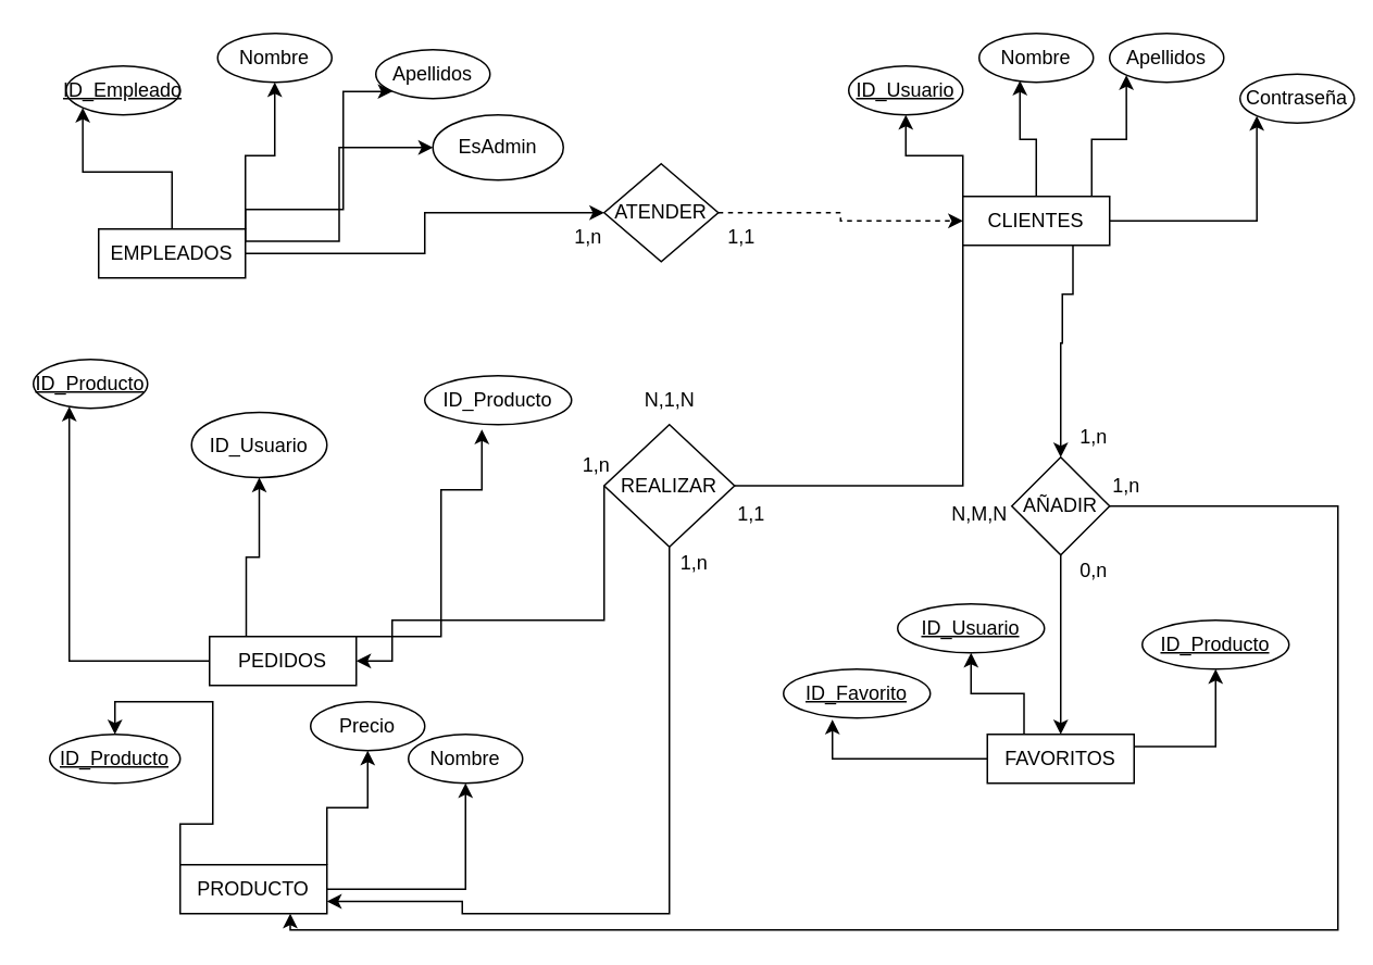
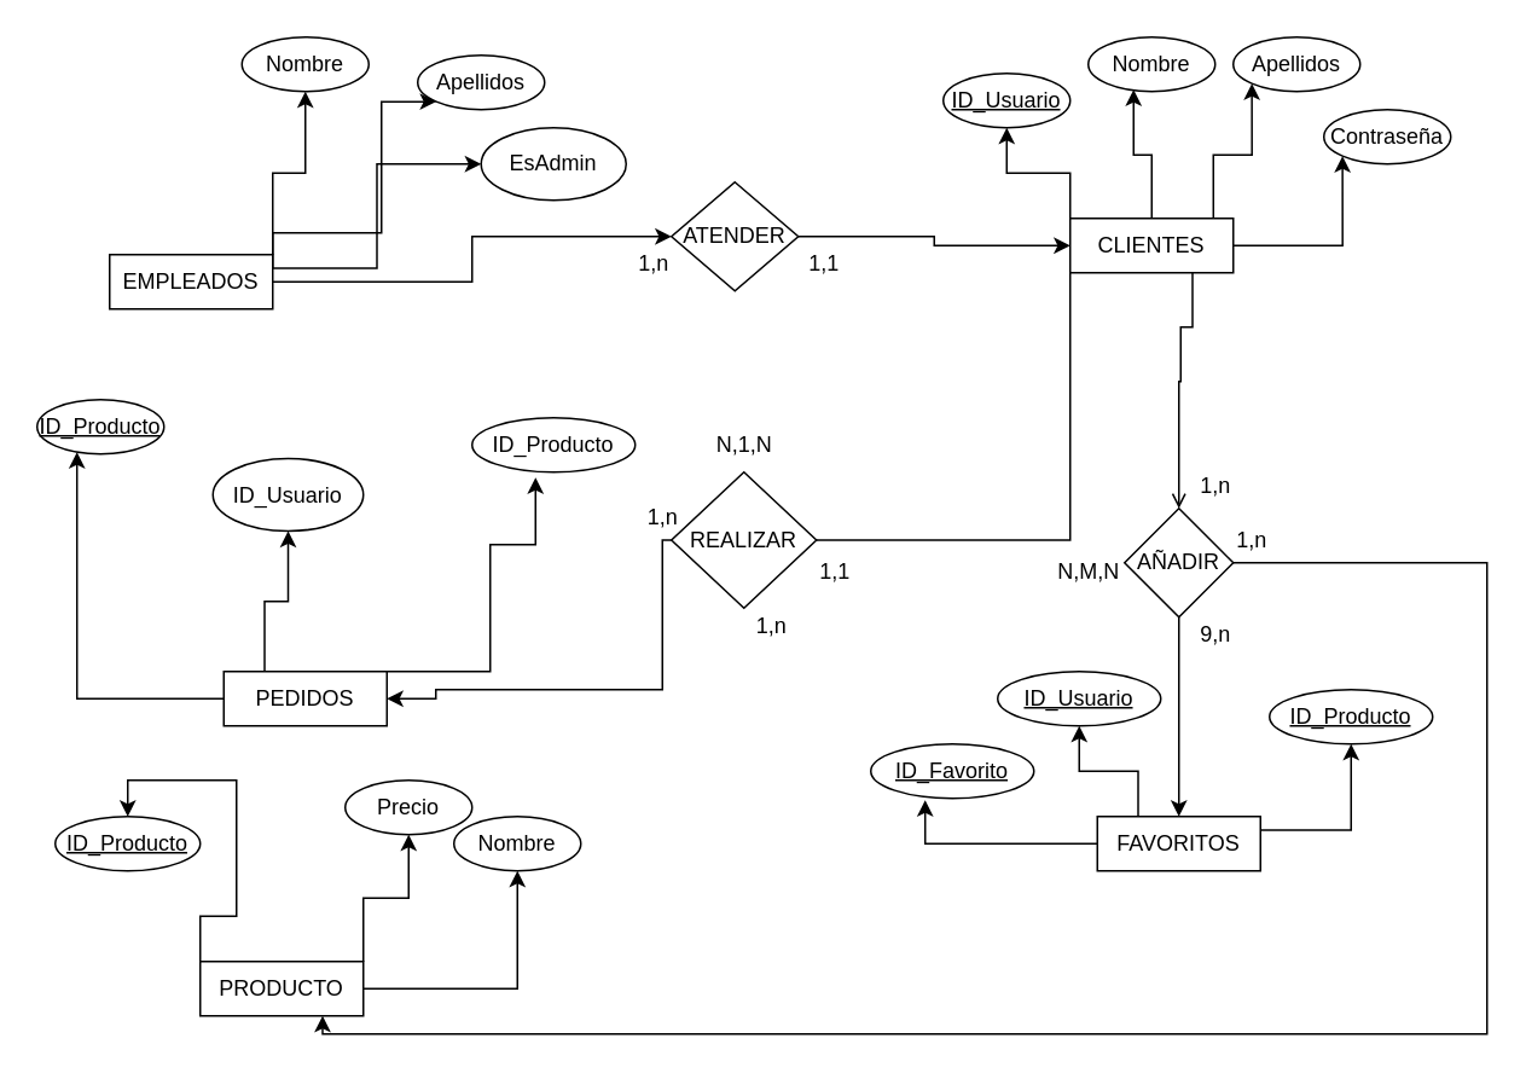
  <mxCell id="0" />
  <mxCell id="1" parent="0" />
  <mxCell id="2" style="edgeStyle=orthogonalEdgeStyle;rounded=0;orthogonalLoop=1;jettySize=auto;html=1;entryX=0;entryY=1;entryDx=0;entryDy=0;exitX=0.878;exitY=0.067;exitDx=0;exitDy=0;exitPerimeter=0;" edge="1" parent="1" source="7" target="26"><mxGeometry relative="1" as="geometry"><mxPoint x="680" y="110" as="sourcePoint" /></mxGeometry></mxCell>
  <mxCell id="3" style="edgeStyle=orthogonalEdgeStyle;rounded=0;orthogonalLoop=1;jettySize=auto;html=1;entryX=0;entryY=1;entryDx=0;entryDy=0;" edge="1" parent="1" source="7" target="27"><mxGeometry relative="1" as="geometry" /></mxCell>
  <mxCell id="4" style="edgeStyle=orthogonalEdgeStyle;rounded=0;orthogonalLoop=1;jettySize=auto;html=1;exitX=0;exitY=0;exitDx=0;exitDy=0;entryX=0.5;entryY=1;entryDx=0;entryDy=0;" edge="1" parent="1" source="7" target="24"><mxGeometry relative="1" as="geometry" /></mxCell>
- <mxCell id="5" style="edgeStyle=orthogonalEdgeStyle;rounded=0;orthogonalLoop=1;jettySize=auto;html=1;exitX=0.75;exitY=1;exitDx=0;exitDy=0;entryX=0.5;entryY=0;entryDx=0;entryDy=0;" edge="1" parent="1" source="7" target="47"><mxGeometry relative="1" as="geometry"><mxPoint x="650" y="210" as="targetPoint" /><Array as="points"><mxPoint x="658" y="180" /><mxPoint x="651" y="180" /><mxPoint x="651" y="210" /><mxPoint x="650" y="210" /></Array></mxGeometry></mxCell>
+ <mxCell id="5" style="edgeStyle=orthogonalEdgeStyle;rounded=0;orthogonalLoop=1;jettySize=auto;html=1;exitX=0.75;exitY=1;exitDx=0;exitDy=0;entryX=0.5;entryY=0;entryDx=0;entryDy=0;endArrow=open;" edge="1" parent="1" source="7" target="47"><mxGeometry relative="1" as="geometry"><mxPoint x="650" y="210" as="targetPoint" /><Array as="points"><mxPoint x="658" y="180" /><mxPoint x="651" y="180" /><mxPoint x="651" y="210" /><mxPoint x="650" y="210" /></Array></mxGeometry></mxCell>
  <mxCell id="6" style="edgeStyle=orthogonalEdgeStyle;rounded=0;orthogonalLoop=1;jettySize=auto;html=1;exitX=0;exitY=1;exitDx=0;exitDy=0;entryX=1;entryY=0.5;entryDx=0;entryDy=0;endArrow=none;" edge="1" parent="1" source="7" target="50"><mxGeometry relative="1" as="geometry" /></mxCell>
  <mxCell id="7" value="CLIENTES" style="rounded=0;whiteSpace=wrap;html=1;" vertex="1" parent="1"><mxGeometry x="590" y="120" width="90" height="30" as="geometry" /></mxCell>
- <mxCell id="8" style="edgeStyle=orthogonalEdgeStyle;rounded=0;orthogonalLoop=1;jettySize=auto;html=1;entryX=0;entryY=1;entryDx=0;entryDy=0;" edge="1" parent="1" source="13" target="28"><mxGeometry relative="1" as="geometry" /></mxCell>
  <mxCell id="9" style="edgeStyle=orthogonalEdgeStyle;rounded=0;orthogonalLoop=1;jettySize=auto;html=1;exitX=1;exitY=0.25;exitDx=0;exitDy=0;entryX=0;entryY=1;entryDx=0;entryDy=0;" edge="1" parent="1" source="13" target="30"><mxGeometry relative="1" as="geometry"><Array as="points"><mxPoint x="210" y="128" /><mxPoint x="210" y="56" /></Array></mxGeometry></mxCell>
  <mxCell id="10" style="edgeStyle=orthogonalEdgeStyle;rounded=0;orthogonalLoop=1;jettySize=auto;html=1;exitX=1;exitY=0;exitDx=0;exitDy=0;entryX=0.5;entryY=1;entryDx=0;entryDy=0;" edge="1" parent="1" source="13" target="29"><mxGeometry relative="1" as="geometry" /></mxCell>
  <mxCell id="11" style="edgeStyle=orthogonalEdgeStyle;rounded=0;orthogonalLoop=1;jettySize=auto;html=1;entryX=0;entryY=0.5;entryDx=0;entryDy=0;" edge="1" parent="1" source="13" target="44"><mxGeometry relative="1" as="geometry" /></mxCell>
  <mxCell id="12" style="edgeStyle=orthogonalEdgeStyle;rounded=0;orthogonalLoop=1;jettySize=auto;html=1;exitX=1;exitY=0.25;exitDx=0;exitDy=0;entryX=0;entryY=0.5;entryDx=0;entryDy=0;" edge="1" parent="1" source="13" target="51"><mxGeometry relative="1" as="geometry" /></mxCell>
  <mxCell id="13" value="EMPLEADOS" style="rounded=0;whiteSpace=wrap;html=1;" vertex="1" parent="1"><mxGeometry x="60" y="140" width="90" height="30" as="geometry" /></mxCell>
  <mxCell id="14" style="edgeStyle=orthogonalEdgeStyle;rounded=0;orthogonalLoop=1;jettySize=auto;html=1;exitX=0;exitY=0;exitDx=0;exitDy=0;entryX=0.5;entryY=1;entryDx=0;entryDy=0;" edge="1" parent="1" source="17" target="32"><mxGeometry relative="1" as="geometry" /></mxCell>
  <mxCell id="15" style="edgeStyle=orthogonalEdgeStyle;rounded=0;orthogonalLoop=1;jettySize=auto;html=1;entryX=0.5;entryY=1;entryDx=0;entryDy=0;" edge="1" parent="1" source="17" target="33"><mxGeometry relative="1" as="geometry" /></mxCell>
  <mxCell id="16" style="edgeStyle=orthogonalEdgeStyle;rounded=0;orthogonalLoop=1;jettySize=auto;html=1;exitX=1;exitY=0;exitDx=0;exitDy=0;entryX=0.5;entryY=1;entryDx=0;entryDy=0;" edge="1" parent="1" source="17" target="34"><mxGeometry relative="1" as="geometry" /></mxCell>
  <mxCell id="17" value="PRODUCTO" style="rounded=0;whiteSpace=wrap;html=1;" vertex="1" parent="1"><mxGeometry x="110" y="530" width="90" height="30" as="geometry" /></mxCell>
  <mxCell id="18" style="edgeStyle=orthogonalEdgeStyle;rounded=0;orthogonalLoop=1;jettySize=auto;html=1;exitX=0.75;exitY=0;exitDx=0;exitDy=0;entryX=0.389;entryY=1.1;entryDx=0;entryDy=0;entryPerimeter=0;" edge="1" parent="1" source="20" target="37"><mxGeometry relative="1" as="geometry"><Array as="points"><mxPoint x="270" y="370" /><mxPoint x="270" y="300" /><mxPoint x="295" y="300" /><mxPoint x="295" y="273" /></Array></mxGeometry></mxCell>
  <mxCell id="19" style="edgeStyle=orthogonalEdgeStyle;rounded=0;orthogonalLoop=1;jettySize=auto;html=1;exitX=0.25;exitY=0;exitDx=0;exitDy=0;entryX=0.5;entryY=1;entryDx=0;entryDy=0;" edge="1" parent="1" source="20" target="62"><mxGeometry relative="1" as="geometry" /></mxCell>
- <mxCell id="20" value="PEDIDOS" style="rounded=0;whiteSpace=wrap;html=1;" vertex="1" parent="1"><mxGeometry x="128" y="390" width="90" height="30" as="geometry" /></mxCell>
+ <mxCell id="20" value="PEDIDOS" style="rounded=0;whiteSpace=wrap;html=1;" vertex="1" parent="1"><mxGeometry x="123" y="370" width="90" height="30" as="geometry" /></mxCell>
  <mxCell id="21" style="edgeStyle=orthogonalEdgeStyle;rounded=0;orthogonalLoop=1;jettySize=auto;html=1;entryX=0.5;entryY=1;entryDx=0;entryDy=0;exitX=0.25;exitY=0;exitDx=0;exitDy=0;" edge="1" parent="1" source="23" target="39"><mxGeometry relative="1" as="geometry" /></mxCell>
  <mxCell id="22" style="edgeStyle=orthogonalEdgeStyle;rounded=0;orthogonalLoop=1;jettySize=auto;html=1;exitX=1;exitY=0.25;exitDx=0;exitDy=0;entryX=0.5;entryY=1;entryDx=0;entryDy=0;" edge="1" parent="1" source="23" target="40"><mxGeometry relative="1" as="geometry" /></mxCell>
  <mxCell id="23" value="FAVORITOS" style="rounded=0;whiteSpace=wrap;html=1;" vertex="1" parent="1"><mxGeometry x="605" y="450" width="90" height="30" as="geometry" /></mxCell>
  <mxCell id="24" value="&lt;u&gt;ID_Usuario&lt;/u&gt;" style="ellipse;whiteSpace=wrap;html=1;" vertex="1" parent="1"><mxGeometry x="520" y="40" width="70" height="30" as="geometry" /></mxCell>
  <mxCell id="25" value="Nombre" style="ellipse;whiteSpace=wrap;html=1;" vertex="1" parent="1"><mxGeometry x="600" y="20" width="70" height="30" as="geometry" /></mxCell>
  <mxCell id="26" value="Apellidos" style="ellipse;whiteSpace=wrap;html=1;" vertex="1" parent="1"><mxGeometry x="680" y="20" width="70" height="30" as="geometry" /></mxCell>
- <mxCell id="27" value="Contraseña" style="ellipse;whiteSpace=wrap;html=1;" vertex="1" parent="1"><mxGeometry x="760" y="45" width="70" height="30" as="geometry" /></mxCell>
- <mxCell id="28" value="&lt;u&gt;ID_Empleado&lt;/u&gt;" style="ellipse;whiteSpace=wrap;html=1;" vertex="1" parent="1"><mxGeometry x="40" y="40" width="70" height="30" as="geometry" /></mxCell>
+ <mxCell id="27" value="Contraseña" style="ellipse;whiteSpace=wrap;html=1;" vertex="1" parent="1"><mxGeometry x="730" y="60" width="70" height="30" as="geometry" /></mxCell>
  <mxCell id="29" value="Nombre" style="ellipse;whiteSpace=wrap;html=1;" vertex="1" parent="1"><mxGeometry x="133" y="20" width="70" height="30" as="geometry" /></mxCell>
  <mxCell id="30" value="Apellidos" style="ellipse;whiteSpace=wrap;html=1;" vertex="1" parent="1"><mxGeometry x="230" y="30" width="70" height="30" as="geometry" /></mxCell>
  <mxCell id="31" style="edgeStyle=orthogonalEdgeStyle;rounded=0;orthogonalLoop=1;jettySize=auto;html=1;exitX=0.5;exitY=1;exitDx=0;exitDy=0;" edge="1" parent="1" source="30" target="30"><mxGeometry relative="1" as="geometry" /></mxCell>
  <mxCell id="32" value="&lt;u&gt;ID_Producto&lt;/u&gt;" style="ellipse;whiteSpace=wrap;html=1;direction=west;" vertex="1" parent="1"><mxGeometry x="30" y="450" width="80" height="30" as="geometry" /></mxCell>
  <mxCell id="33" value="Nombre" style="ellipse;whiteSpace=wrap;html=1;" vertex="1" parent="1"><mxGeometry x="250" y="450" width="70" height="30" as="geometry" /></mxCell>
  <mxCell id="34" value="Precio" style="ellipse;whiteSpace=wrap;html=1;" vertex="1" parent="1"><mxGeometry x="190" y="430" width="70" height="30" as="geometry" /></mxCell>
  <mxCell id="35" value="&lt;u&gt;ID_Producto&lt;/u&gt;" style="ellipse;whiteSpace=wrap;html=1;" vertex="1" parent="1"><mxGeometry y="220" width="70" height="30" as="geometry" x="20" /></mxCell>
  <mxCell id="36" style="edgeStyle=orthogonalEdgeStyle;rounded=0;orthogonalLoop=1;jettySize=auto;html=1;entryX=0.314;entryY=0.967;entryDx=0;entryDy=0;entryPerimeter=0;" edge="1" parent="1" source="20" target="35"><mxGeometry relative="1" as="geometry" /></mxCell>
  <mxCell id="37" value="ID_Producto" style="ellipse;whiteSpace=wrap;html=1;" vertex="1" parent="1"><mxGeometry x="260" y="230" width="90" height="30" as="geometry" /></mxCell>
  <mxCell id="38" value="&lt;u&gt;ID_Favorito&lt;/u&gt;" style="ellipse;whiteSpace=wrap;html=1;" vertex="1" parent="1"><mxGeometry x="480" y="410" width="90" height="30" as="geometry" /></mxCell>
  <mxCell id="39" value="&lt;u&gt;ID_Usuario&lt;/u&gt;" style="ellipse;whiteSpace=wrap;html=1;" vertex="1" parent="1"><mxGeometry x="550" y="370" width="90" height="30" as="geometry" /></mxCell>
  <mxCell id="40" value="&lt;u&gt;ID_Producto&lt;/u&gt;" style="ellipse;whiteSpace=wrap;html=1;" vertex="1" parent="1"><mxGeometry x="700" y="380" width="90" height="30" as="geometry" /></mxCell>
  <mxCell id="41" style="edgeStyle=orthogonalEdgeStyle;rounded=0;orthogonalLoop=1;jettySize=auto;html=1;entryX=0.333;entryY=1.033;entryDx=0;entryDy=0;entryPerimeter=0;" edge="1" parent="1" source="23" target="38"><mxGeometry relative="1" as="geometry" /></mxCell>
  <mxCell id="42" style="edgeStyle=orthogonalEdgeStyle;rounded=0;orthogonalLoop=1;jettySize=auto;html=1;exitX=0.5;exitY=0;exitDx=0;exitDy=0;entryX=0.357;entryY=0.967;entryDx=0;entryDy=0;entryPerimeter=0;" edge="1" parent="1" source="7" target="25"><mxGeometry relative="1" as="geometry" /></mxCell>
- <mxCell id="43" style="edgeStyle=orthogonalEdgeStyle;rounded=0;orthogonalLoop=1;jettySize=auto;html=1;exitX=1;exitY=0.5;exitDx=0;exitDy=0;entryX=0;entryY=0.5;entryDx=0;entryDy=0;dashed=1;" edge="1" parent="1" source="44" target="7"><mxGeometry relative="1" as="geometry" /></mxCell>
+ <mxCell id="43" style="edgeStyle=orthogonalEdgeStyle;rounded=0;orthogonalLoop=1;jettySize=auto;html=1;exitX=1;exitY=0.5;exitDx=0;exitDy=0;entryX=0;entryY=0.5;entryDx=0;entryDy=0;" edge="1" parent="1" source="44" target="7"><mxGeometry relative="1" as="geometry" /></mxCell>
  <mxCell id="44" value="ATENDER" style="rhombus;whiteSpace=wrap;html=1;" vertex="1" parent="1"><mxGeometry x="370" y="100" width="70" height="60" as="geometry" /></mxCell>
  <mxCell id="45" style="edgeStyle=orthogonalEdgeStyle;rounded=0;orthogonalLoop=1;jettySize=auto;html=1;" edge="1" parent="1" source="47" target="23"><mxGeometry relative="1" as="geometry" /></mxCell>
  <mxCell id="46" style="edgeStyle=orthogonalEdgeStyle;rounded=0;orthogonalLoop=1;jettySize=auto;html=1;entryX=0.75;entryY=1;entryDx=0;entryDy=0;exitX=1;exitY=0.5;exitDx=0;exitDy=0;" edge="1" parent="1" source="47" target="17"><mxGeometry relative="1" as="geometry"><Array as="points"><mxPoint x="820" y="310" /><mxPoint x="820" y="570" /><mxPoint x="178" y="570" /></Array></mxGeometry></mxCell>
  <mxCell id="47" value="AÑADIR" style="rhombus;whiteSpace=wrap;html=1;" vertex="1" parent="1"><mxGeometry x="620" y="280" width="60" height="60" as="geometry" /></mxCell>
  <mxCell id="48" style="edgeStyle=orthogonalEdgeStyle;rounded=0;orthogonalLoop=1;jettySize=auto;html=1;exitX=0;exitY=0.5;exitDx=0;exitDy=0;entryX=1;entryY=0.5;entryDx=0;entryDy=0;" edge="1" parent="1" source="50" target="20"><mxGeometry relative="1" as="geometry"><Array as="points"><mxPoint x="365" y="380" /><mxPoint x="240" y="380" /><mxPoint x="240" y="385" /></Array></mxGeometry></mxCell>
- <mxCell id="49" style="edgeStyle=orthogonalEdgeStyle;rounded=0;orthogonalLoop=1;jettySize=auto;html=1;entryX=1;entryY=0.75;entryDx=0;entryDy=0;exitX=0.5;exitY=1;exitDx=0;exitDy=0;" edge="1" parent="1" source="50" target="17"><mxGeometry relative="1" as="geometry"><mxPoint x="425" y="540" as="targetPoint" /><mxPoint x="420" y="330" as="sourcePoint" /><Array as="points"><mxPoint x="410" y="335" /><mxPoint x="410" y="560" /><mxPoint x="283" y="560" /><mxPoint x="283" y="553" /></Array></mxGeometry></mxCell>
  <mxCell id="50" value="REALIZAR" style="rhombus;whiteSpace=wrap;html=1;" vertex="1" parent="1"><mxGeometry x="370" y="260" width="80" height="75" as="geometry" /></mxCell>
  <mxCell id="51" value="EsAdmin" style="ellipse;whiteSpace=wrap;html=1;" vertex="1" parent="1"><mxGeometry x="265" y="70" width="80" height="40" as="geometry" /></mxCell>
  <mxCell id="52" value="1,n" style="text;html=1;align=center;verticalAlign=middle;resizable=0;points=[];autosize=1;strokeColor=none;fillColor=none;" vertex="1" parent="1"><mxGeometry x="340" y="130" width="40" height="30" as="geometry" /></mxCell>
  <mxCell id="53" value="1,1" style="text;html=1;align=center;verticalAlign=middle;resizable=0;points=[];autosize=1;strokeColor=none;fillColor=none;" vertex="1" parent="1"><mxGeometry x="434" y="130" width="40" height="30" as="geometry" /></mxCell>
  <mxCell id="54" value="1,n" style="text;html=1;align=center;verticalAlign=middle;resizable=0;points=[];autosize=1;strokeColor=none;fillColor=none;" vertex="1" parent="1"><mxGeometry x="670" y="282.5" width="40" height="30" as="geometry" /></mxCell>
- <mxCell id="55" value="0,n" style="text;html=1;align=center;verticalAlign=middle;resizable=0;points=[];autosize=1;strokeColor=none;fillColor=none;" vertex="1" parent="1"><mxGeometry x="650" y="335" width="40" height="30" as="geometry" /></mxCell>
+ <mxCell id="55" value="9,n" style="text;html=1;align=center;verticalAlign=middle;resizable=0;points=[];autosize=1;strokeColor=none;fillColor=none;" vertex="1" parent="1"><mxGeometry x="650" y="335" width="40" height="30" as="geometry" /></mxCell>
  <mxCell id="56" value="1,n" style="text;html=1;align=center;verticalAlign=middle;resizable=0;points=[];autosize=1;strokeColor=none;fillColor=none;" vertex="1" parent="1"><mxGeometry x="650" y="252.5" width="40" height="30" as="geometry" /></mxCell>
  <mxCell id="57" value="N,M,N" style="text;html=1;align=center;verticalAlign=middle;resizable=0;points=[];autosize=1;strokeColor=none;fillColor=none;" vertex="1" parent="1"><mxGeometry x="570" y="300" width="60" height="30" as="geometry" /></mxCell>
  <mxCell id="58" value="1,1" style="text;html=1;align=center;verticalAlign=middle;resizable=0;points=[];autosize=1;strokeColor=none;fillColor=none;" vertex="1" parent="1"><mxGeometry x="440" y="300" width="40" height="30" as="geometry" /></mxCell>
  <mxCell id="59" value="1,n" style="text;html=1;align=center;verticalAlign=middle;resizable=0;points=[];autosize=1;strokeColor=none;fillColor=none;" vertex="1" parent="1"><mxGeometry x="345" y="270" width="40" height="30" as="geometry" /></mxCell>
  <mxCell id="60" value="1,n" style="text;html=1;align=center;verticalAlign=middle;resizable=0;points=[];autosize=1;strokeColor=none;fillColor=none;" vertex="1" parent="1"><mxGeometry x="405" y="330" width="40" height="30" as="geometry" /></mxCell>
  <mxCell id="61" value="N,1,N" style="text;html=1;align=center;verticalAlign=middle;resizable=0;points=[];autosize=1;strokeColor=none;fillColor=none;" vertex="1" parent="1"><mxGeometry x="385" y="230" width="50" height="30" as="geometry" /></mxCell>
  <mxCell id="62" value="ID_Usuario" style="ellipse;whiteSpace=wrap;html=1;" vertex="1" parent="1"><mxGeometry x="117" y="252.5" width="83" height="40" as="geometry" /></mxCell>
